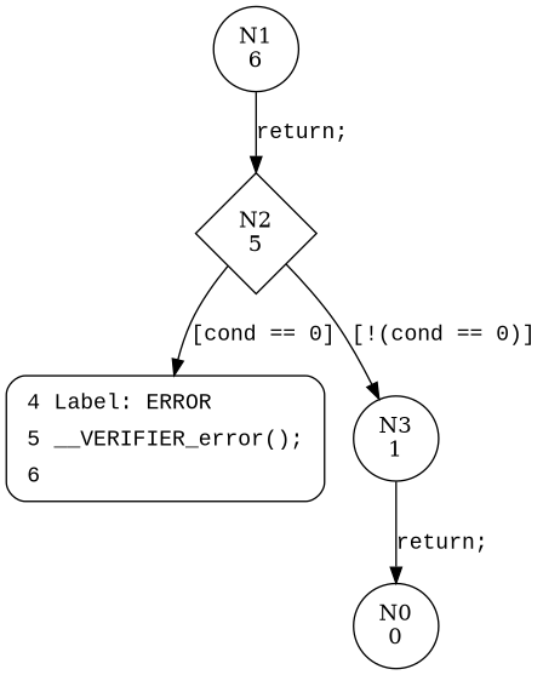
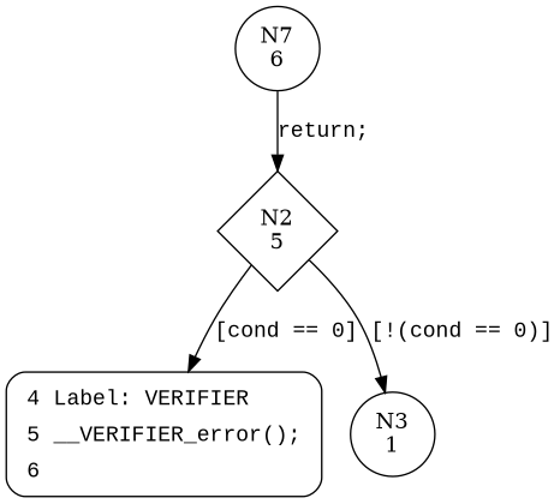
  digraph {
    node [shape=circle]
    edge [fontname="Courier New"]
    n1 [label="N2\n5" shape=diamond]
-   n2 [fillcolor=white fontname="Courier New" label=<<table border="0" cellborder="0" cellpadding="3" bgcolor="white"><tr><td align="right">4</td><td align="left">Label: ERROR</td></tr><tr><td align="right">5</td><td align="left">__VERIFIER_error();</td></tr><tr><td align="right">6</td><td align="left"></td></tr></table>> penwidth=1 shape=Mrecord style="filled,bold"]
+   n2 [fillcolor=white fontname="Courier New" label=<<table border="0" cellborder="0" cellpadding="3" bgcolor="white"><tr><td align="right">4</td><td align="left">Label: VERIFIER</td></tr><tr><td align="right">5</td><td align="left">__VERIFIER_error();</td></tr><tr><td align="right">6</td><td align="left"></td></tr></table>> penwidth=1 shape=Mrecord style="filled,bold"]
    n3 [label="N3\n1"]
-   n4 [label="N0\n0"]
-   n5 [label="N1\n6"]
+   n5 [label="N7\n6"]
    n1 -> n2 [label="[cond == 0]"]
    n1 -> n3 [label="[!(cond == 0)]"]
-   n3 -> n4 [label="return;"]
    n5 -> n1 [label="return;"]
  }
